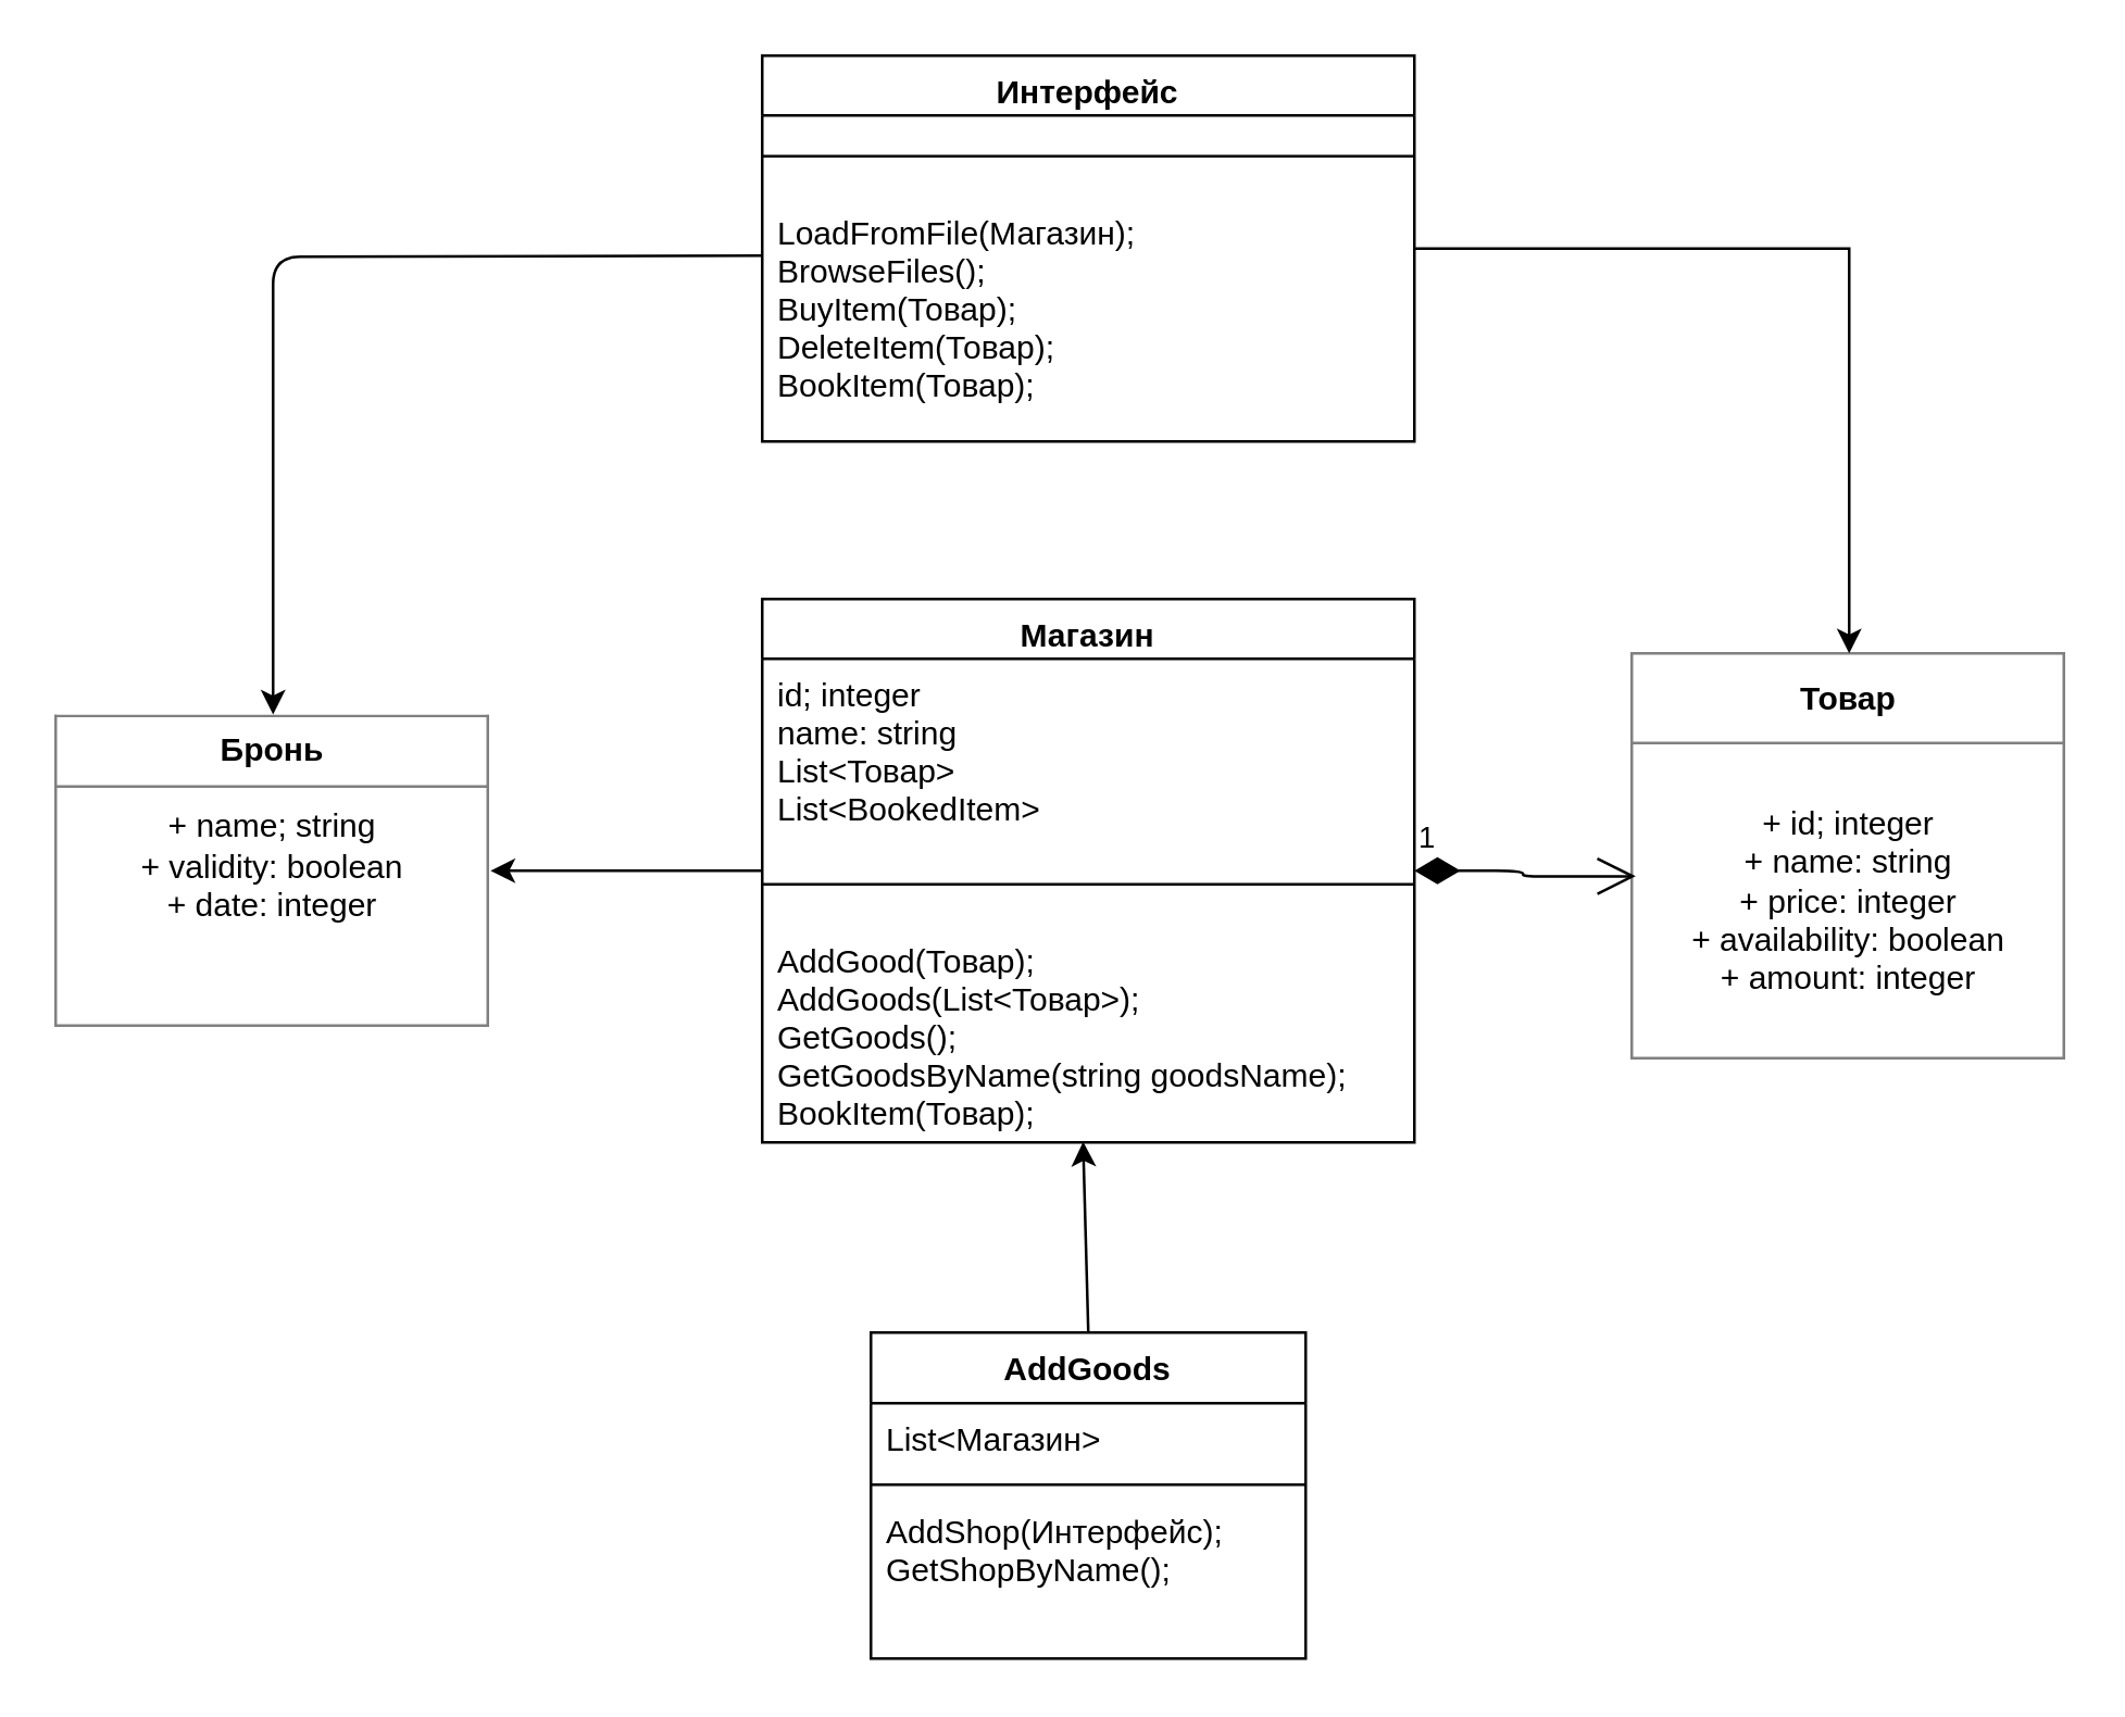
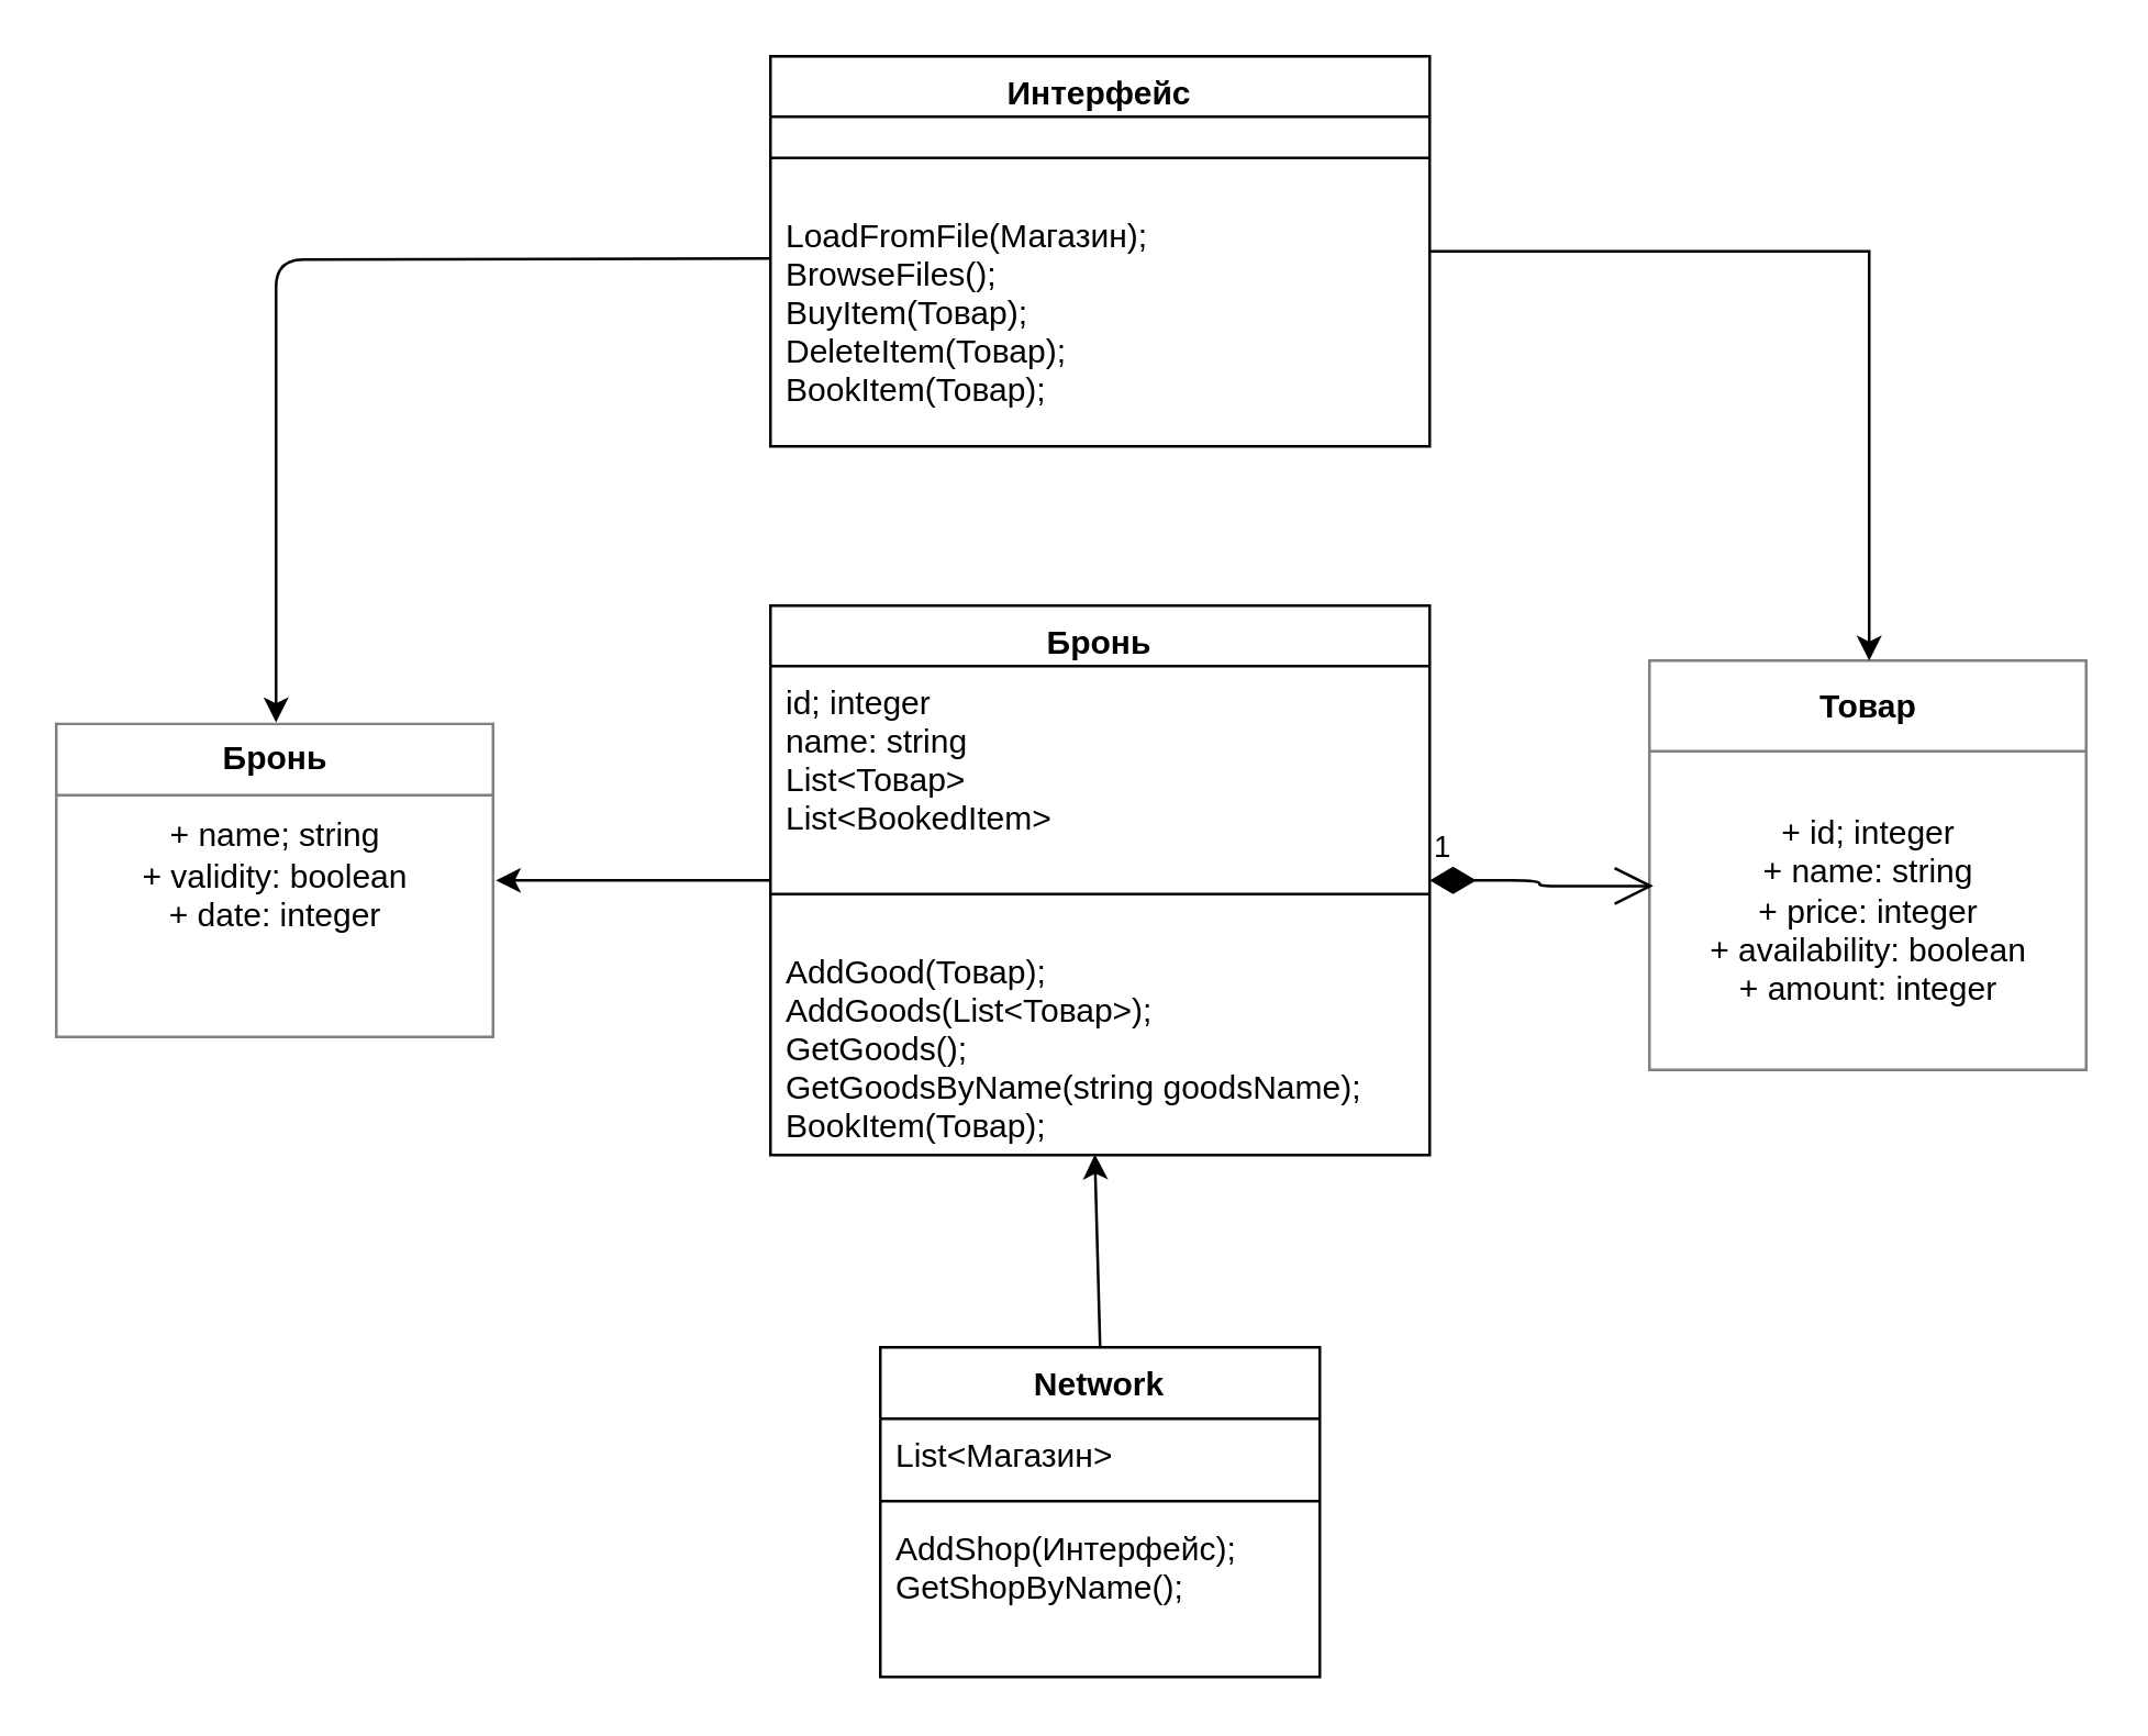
  <mxCell id="0" />
  <mxCell id="1" parent="0" />
  <mxCell id="2" value="&lt;table border=&quot;1&quot; width=&quot;100%&quot; cellpadding=&quot;4&quot; style=&quot;width: 100% ; height: 100% ; border-collapse: collapse&quot;&gt;&lt;tbody&gt;&lt;tr&gt;&lt;th align=&quot;center&quot;&gt;Бронь&lt;/th&gt;&lt;/tr&gt;&lt;tr&gt;&lt;td align=&quot;center&quot;&gt;+ name; string&lt;br&gt;+ validity: boolean&lt;br&gt;+ date: integer&lt;br&gt;&lt;br&gt;&lt;br&gt;&lt;/td&gt;&lt;/tr&gt;&lt;/tbody&gt;&lt;/table&gt;" style="text;html=1;strokeColor=none;fillColor=none;overflow=fill;" parent="1" vertex="1"><mxGeometry x="20" y="262.5" width="160" height="115" as="geometry" /></mxCell>
  <mxCell id="3" value="&lt;table border=&quot;1&quot; width=&quot;100%&quot; cellpadding=&quot;4&quot; style=&quot;width: 100% ; height: 100% ; border-collapse: collapse&quot;&gt;&lt;tbody&gt;&lt;tr&gt;&lt;th align=&quot;center&quot;&gt;&lt;b&gt;Товар&lt;/b&gt;&lt;/th&gt;&lt;/tr&gt;&lt;tr&gt;&lt;td align=&quot;center&quot;&gt;+ id; integer&lt;br&gt;+ name: string&lt;br&gt;+ price: integer&lt;br&gt;+ availability: boolean&lt;br&gt;+ amount: integer&lt;/td&gt;&lt;/tr&gt;&lt;/tbody&gt;&lt;/table&gt;" style="text;html=1;strokeColor=none;fillColor=none;overflow=fill;" parent="1" vertex="1"><mxGeometry x="600" y="240" width="160" height="150" as="geometry" /></mxCell>
  <mxCell id="4" value="1" style="endArrow=open;html=1;endSize=12;startArrow=diamondThin;startSize=14;startFill=1;edgeStyle=orthogonalEdgeStyle;align=left;verticalAlign=bottom;exitX=1;exitY=0.5;exitDx=0;exitDy=0;entryX=0.009;entryY=0.547;entryDx=0;entryDy=0;entryPerimeter=0;" parent="1" source="5" target="3" edge="1"><mxGeometry x="-1" y="3" relative="1" as="geometry"><mxPoint x="307" y="300" as="sourcePoint" /><mxPoint x="386" y="313" as="targetPoint" /></mxGeometry></mxCell>
- <mxCell id="5" value="Магазин" style="swimlane;fontStyle=1;align=center;verticalAlign=top;childLayout=stackLayout;horizontal=1;startSize=22;horizontalStack=0;resizeParent=1;resizeParentMax=0;resizeLast=0;collapsible=1;marginBottom=0;" parent="1" vertex="1"><mxGeometry x="280" y="220" width="240" height="200" as="geometry"><mxRectangle x="97" y="280" width="80" height="22" as="alternateBounds" /></mxGeometry></mxCell>
+ <mxCell id="5" value="Бронь" style="swimlane;fontStyle=1;align=center;verticalAlign=top;childLayout=stackLayout;horizontal=1;startSize=22;horizontalStack=0;resizeParent=1;resizeParentMax=0;resizeLast=0;collapsible=1;marginBottom=0;" parent="1" vertex="1"><mxGeometry x="280" y="220" width="240" height="200" as="geometry"><mxRectangle x="97" y="280" width="80" height="22" as="alternateBounds" /></mxGeometry></mxCell>
  <mxCell id="6" value="id; integer&#10;name: string&#10;List&lt;Товар&gt;&#10;List&lt;BookedItem&gt;" style="text;strokeColor=none;fillColor=none;align=left;verticalAlign=top;spacingLeft=4;spacingRight=4;overflow=hidden;rotatable=0;points=[[0,0.5],[1,0.5]];portConstraint=eastwest;" parent="5" vertex="1"><mxGeometry y="22" width="240" height="68" as="geometry" /></mxCell>
  <mxCell id="7" value="" style="line;strokeWidth=1;fillColor=none;align=left;verticalAlign=middle;spacingTop=-1;spacingLeft=3;spacingRight=3;rotatable=0;labelPosition=right;points=[];portConstraint=eastwest;" parent="5" vertex="1"><mxGeometry y="90" width="240" height="30" as="geometry" /></mxCell>
  <mxCell id="8" value="AddGood(Товар);&#10;AddGoods(List&lt;Товар&gt;);&#10;GetGoods();&#10;GetGoodsByName(string goodsName);&#10;BookItem(Товар);&#10;" style="text;strokeColor=none;fillColor=none;align=left;verticalAlign=top;spacingLeft=4;spacingRight=4;overflow=hidden;rotatable=0;points=[[0,0.5],[1,0.5]];portConstraint=eastwest;" parent="5" vertex="1"><mxGeometry y="120" width="240" height="80" as="geometry" /></mxCell>
- <mxCell id="9" value="AddGoods" style="swimlane;fontStyle=1;align=center;verticalAlign=top;childLayout=stackLayout;horizontal=1;startSize=26;horizontalStack=0;resizeParent=1;resizeParentMax=0;resizeLast=0;collapsible=1;marginBottom=0;" parent="1" vertex="1"><mxGeometry x="320" y="490" width="160" height="120" as="geometry" /></mxCell>
+ <mxCell id="9" value="Network" style="swimlane;fontStyle=1;align=center;verticalAlign=top;childLayout=stackLayout;horizontal=1;startSize=26;horizontalStack=0;resizeParent=1;resizeParentMax=0;resizeLast=0;collapsible=1;marginBottom=0;" parent="1" vertex="1"><mxGeometry x="320" y="490" width="160" height="120" as="geometry" /></mxCell>
  <mxCell id="10" value="List&lt;Магазин&gt;" style="text;strokeColor=none;fillColor=none;align=left;verticalAlign=top;spacingLeft=4;spacingRight=4;overflow=hidden;rotatable=0;points=[[0,0.5],[1,0.5]];portConstraint=eastwest;" parent="9" vertex="1"><mxGeometry y="26" width="160" height="26" as="geometry" /></mxCell>
  <mxCell id="11" value="" style="line;strokeWidth=1;fillColor=none;align=left;verticalAlign=middle;spacingTop=-1;spacingLeft=3;spacingRight=3;rotatable=0;labelPosition=right;points=[];portConstraint=eastwest;" parent="9" vertex="1"><mxGeometry y="52" width="160" height="8" as="geometry" /></mxCell>
  <mxCell id="12" value="AddShop(Интерфейс);&#10;GetShopByName();" style="text;strokeColor=none;fillColor=none;align=left;verticalAlign=top;spacingLeft=4;spacingRight=4;overflow=hidden;rotatable=0;points=[[0,0.5],[1,0.5]];portConstraint=eastwest;" parent="9" vertex="1"><mxGeometry y="60" width="160" height="60" as="geometry" /></mxCell>
  <mxCell id="13" value="" style="endArrow=classic;html=1;exitX=0.5;exitY=0;exitDx=0;exitDy=0;entryX=0.492;entryY=0.997;entryDx=0;entryDy=0;entryPerimeter=0;" parent="1" source="9" target="8" edge="1"><mxGeometry width="50" height="50" relative="1" as="geometry"><mxPoint x="270" y="190" as="sourcePoint" /><mxPoint x="380" y="440" as="targetPoint" /></mxGeometry></mxCell>
  <mxCell id="14" value="" style="edgeStyle=orthogonalEdgeStyle;rounded=0;orthogonalLoop=1;jettySize=auto;html=1;entryX=0.5;entryY=0;entryDx=0;entryDy=0;" edge="1" parent="1" source="15" target="3"><mxGeometry relative="1" as="geometry"><mxPoint x="600" y="91" as="targetPoint" /></mxGeometry></mxCell>
  <mxCell id="15" value="Интерфейс" style="swimlane;fontStyle=1;align=center;verticalAlign=top;childLayout=stackLayout;horizontal=1;startSize=22;horizontalStack=0;resizeParent=1;resizeParentMax=0;resizeLast=0;collapsible=1;marginBottom=0;" vertex="1" parent="1"><mxGeometry x="280" y="20" width="240" height="142" as="geometry"><mxRectangle x="97" y="280" width="80" height="22" as="alternateBounds" /></mxGeometry></mxCell>
  <mxCell id="16" value="" style="line;strokeWidth=1;fillColor=none;align=left;verticalAlign=middle;spacingTop=-1;spacingLeft=3;spacingRight=3;rotatable=0;labelPosition=right;points=[];portConstraint=eastwest;" vertex="1" parent="15"><mxGeometry y="22" width="240" height="30" as="geometry" /></mxCell>
  <mxCell id="17" value="LoadFromFile(Магазин);&#10;BrowseFiles();&#10;BuyItem(Товар);&#10;DeleteItem(Товар);&#10;BookItem(Товар);&#10;" style="text;strokeColor=none;fillColor=none;align=left;verticalAlign=top;spacingLeft=4;spacingRight=4;overflow=hidden;rotatable=0;points=[[0,0.5],[1,0.5]];portConstraint=eastwest;" vertex="1" parent="15"><mxGeometry y="52" width="240" height="90" as="geometry" /></mxCell>
  <mxCell id="18" value="" style="endArrow=classic;html=1;entryX=1;entryY=0.5;entryDx=0;entryDy=0;exitX=0;exitY=0.5;exitDx=0;exitDy=0;" edge="1" parent="1" source="5" target="2"><mxGeometry width="50" height="50" relative="1" as="geometry"><mxPoint x="230" y="377.52" as="sourcePoint" /><mxPoint x="235.04" y="310" as="targetPoint" /></mxGeometry></mxCell>
  <mxCell id="19" value="" style="endArrow=classic;html=1;entryX=0.5;entryY=0;entryDx=0;entryDy=0;exitX=-0.001;exitY=0.24;exitDx=0;exitDy=0;exitPerimeter=0;" edge="1" parent="1" source="17" target="2"><mxGeometry width="50" height="50" relative="1" as="geometry"><mxPoint x="260" y="200" as="sourcePoint" /><mxPoint x="120" y="200" as="targetPoint" /><Array as="points"><mxPoint x="100" y="94" /></Array></mxGeometry></mxCell>
